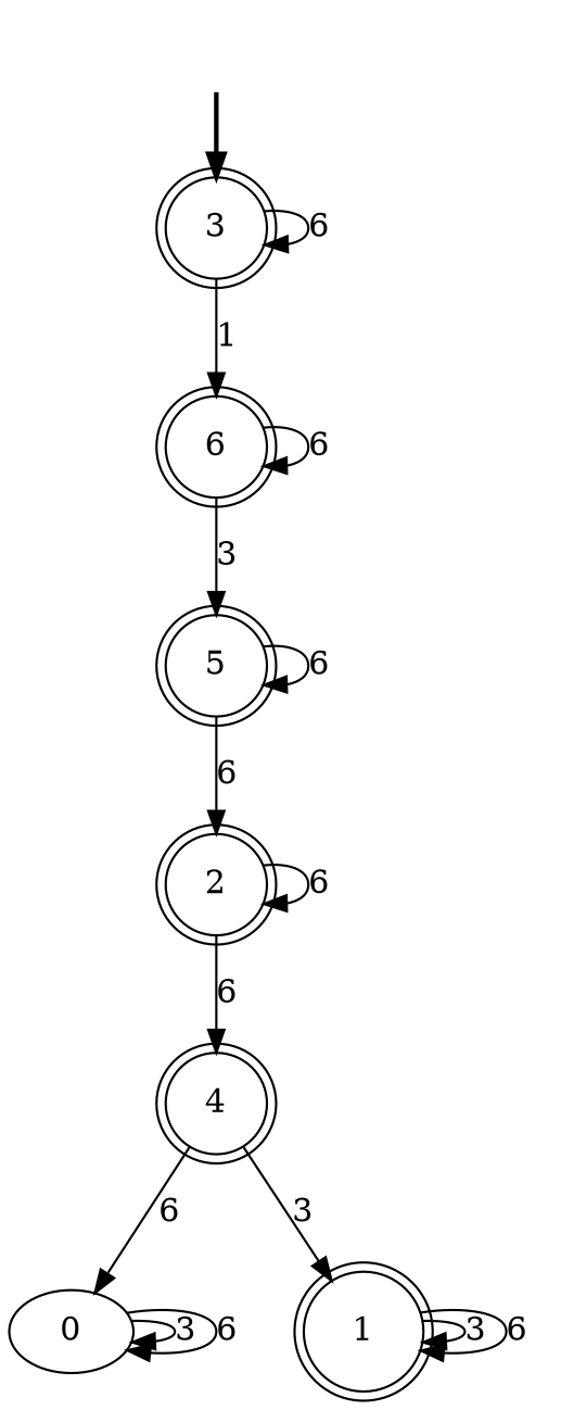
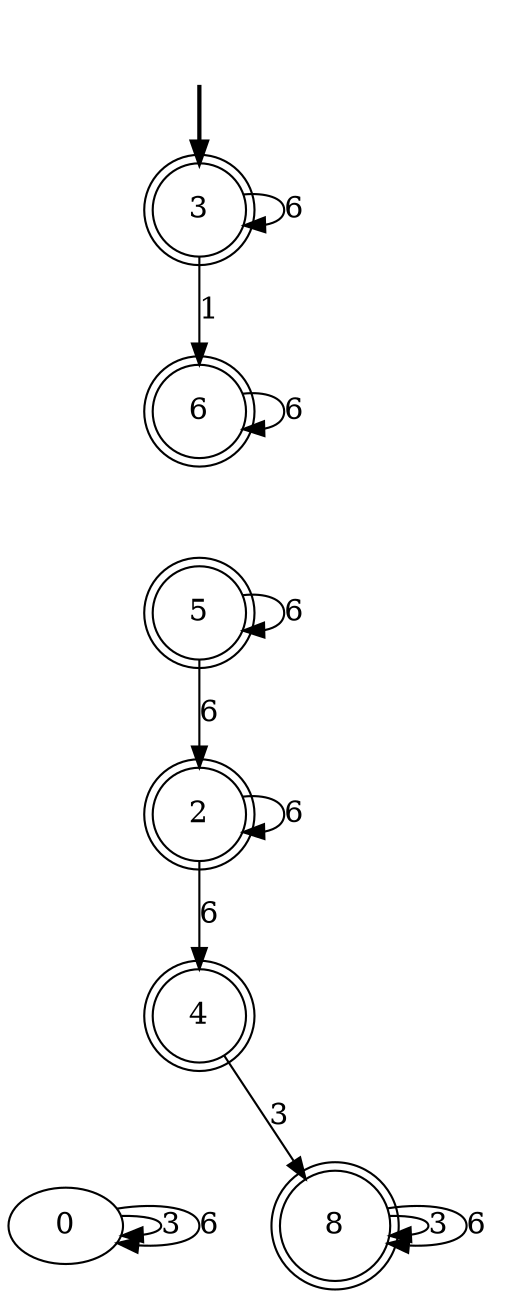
  digraph {
    node [shape=doublecircle]
    fake [style=invisible shape=""]
    3 [root=true]
    6
    0 [shape=""]
-   1
+   1 [label=8]
    2
    4
    5
    fake -> 3 [style=bold]
    3 -> 3 [label=6]
    3 -> 6 [label=1]
    6 -> 6 [label=6]
-   6 -> 5 [label=3]
    0 -> 0 [label=3]
    0 -> 0 [label=6]
    1 -> 1 [label=3]
    1 -> 1 [label=6]
    2 -> 2 [label=6]
    2 -> 4 [label=6]
-   4 -> 0 [label=6]
    4 -> 1 [label=3]
    5 -> 2 [label=6]
    5 -> 5 [label=6]
  }
